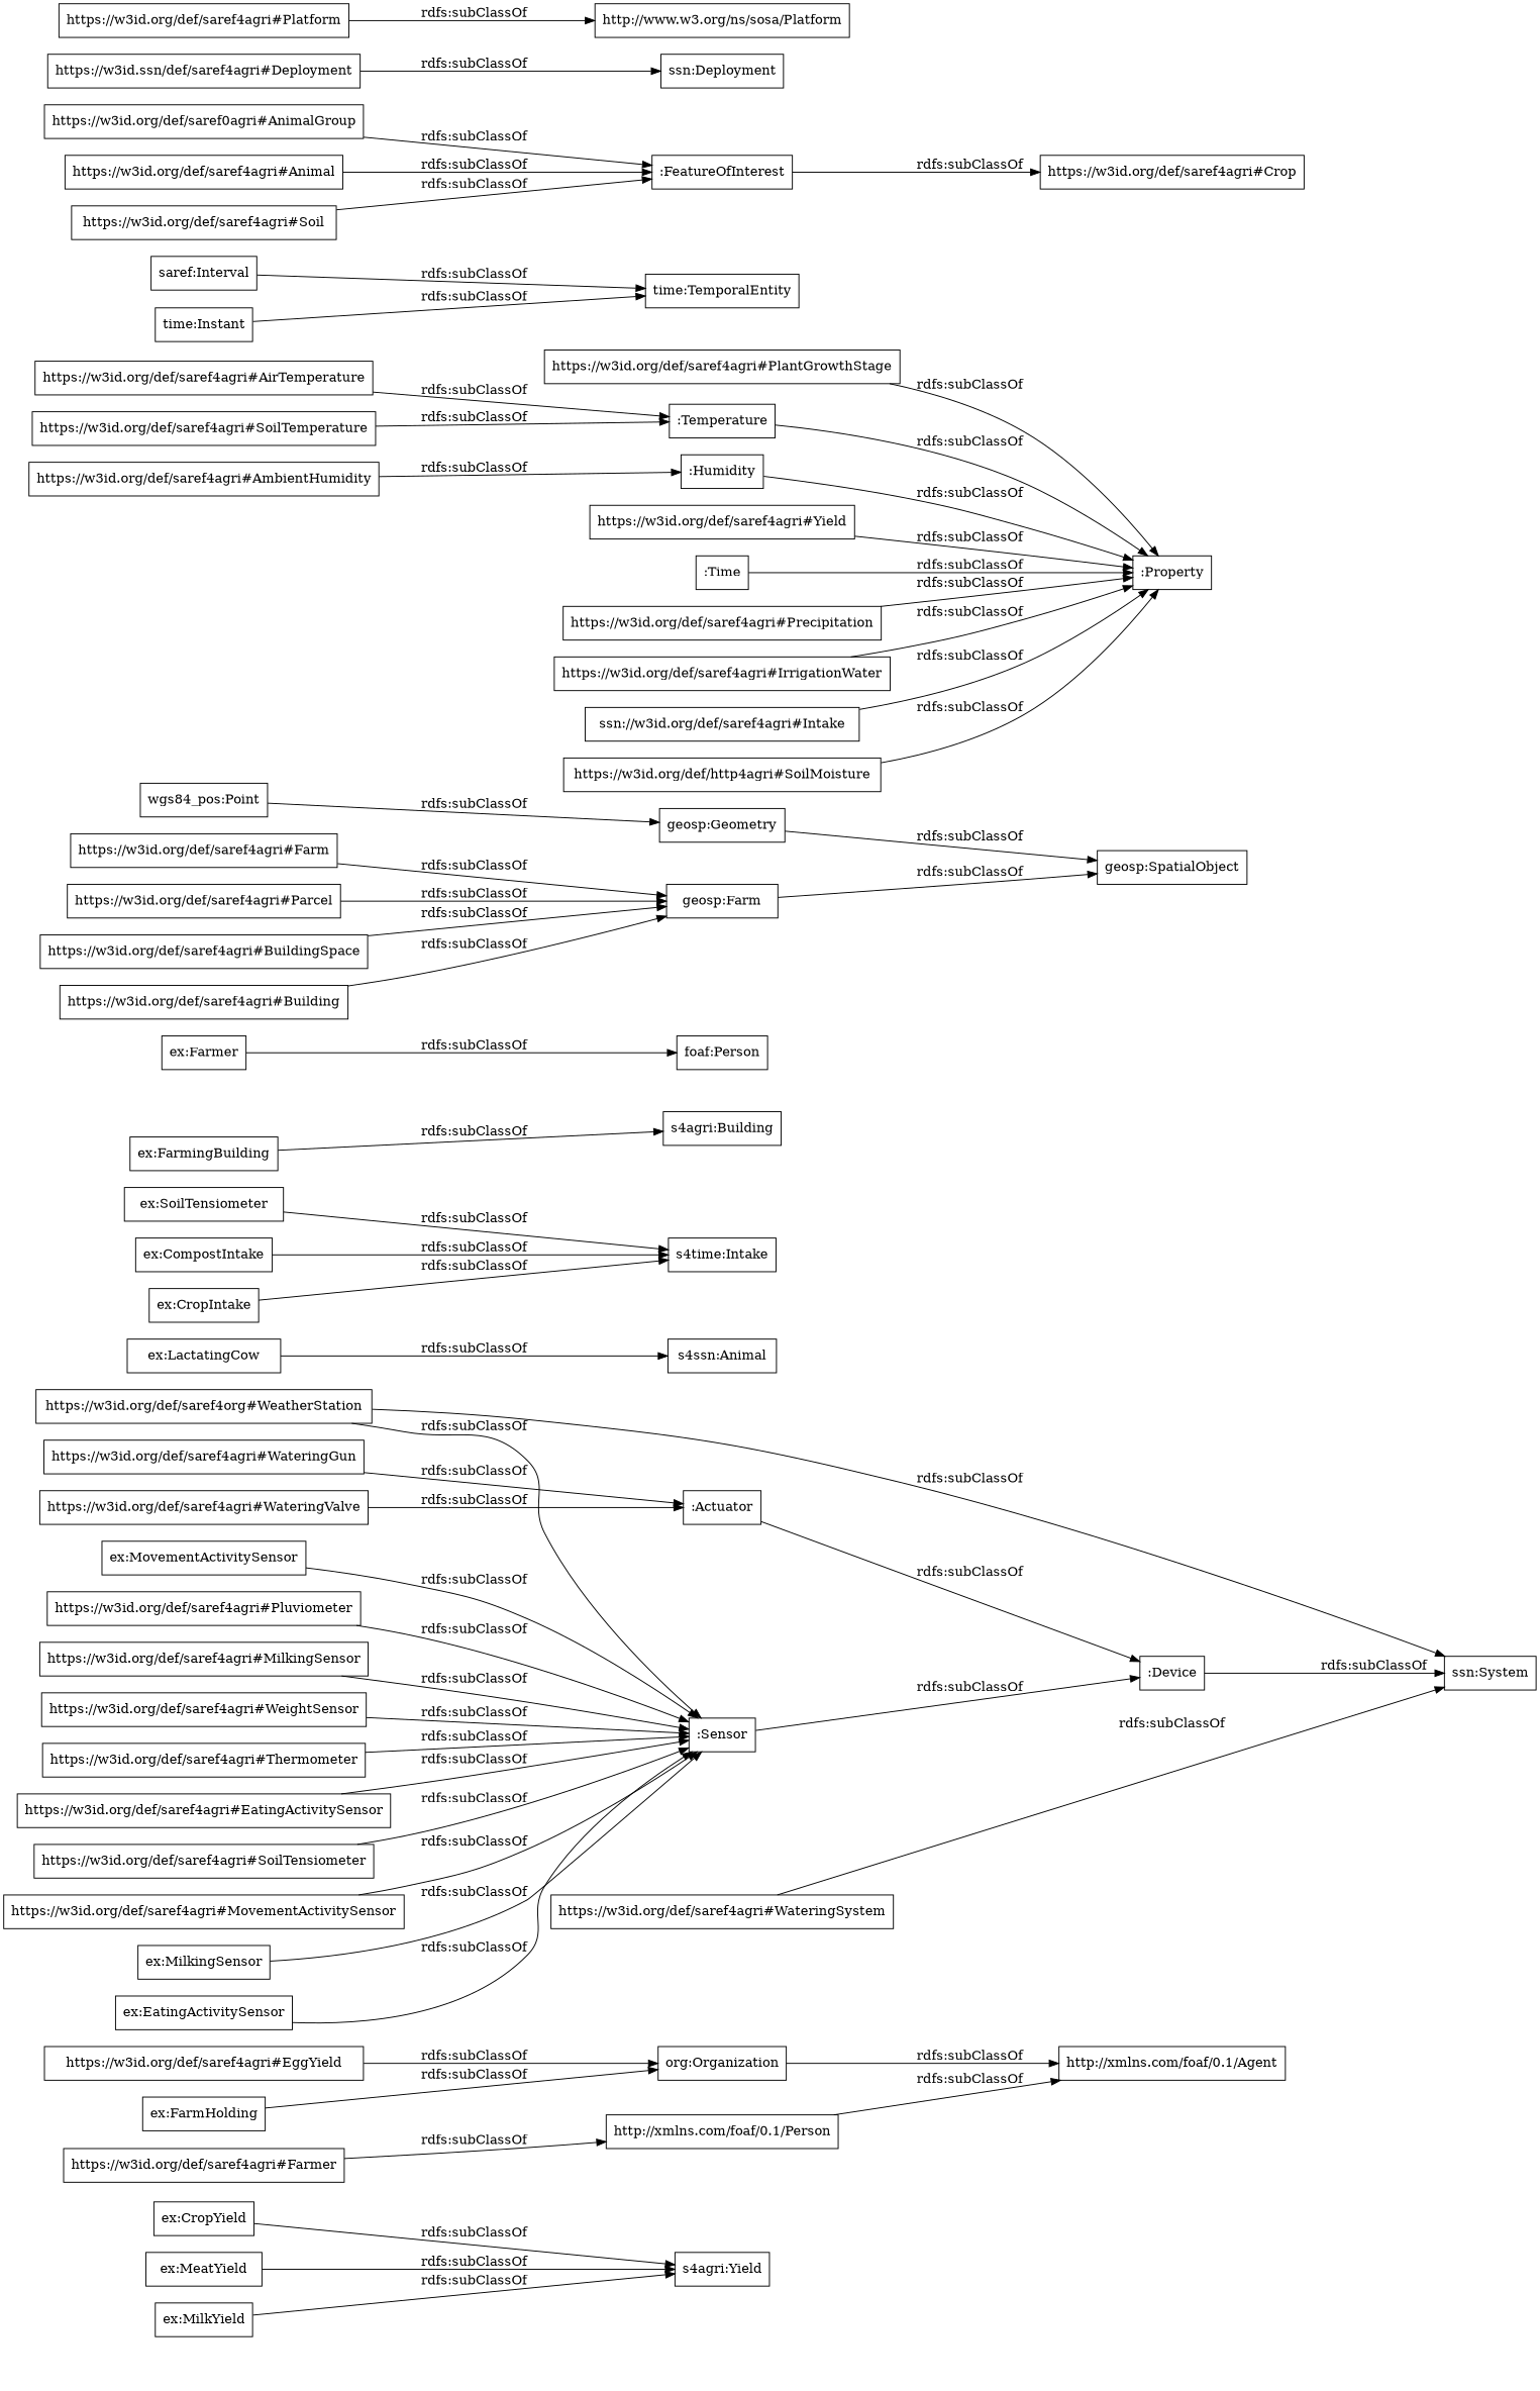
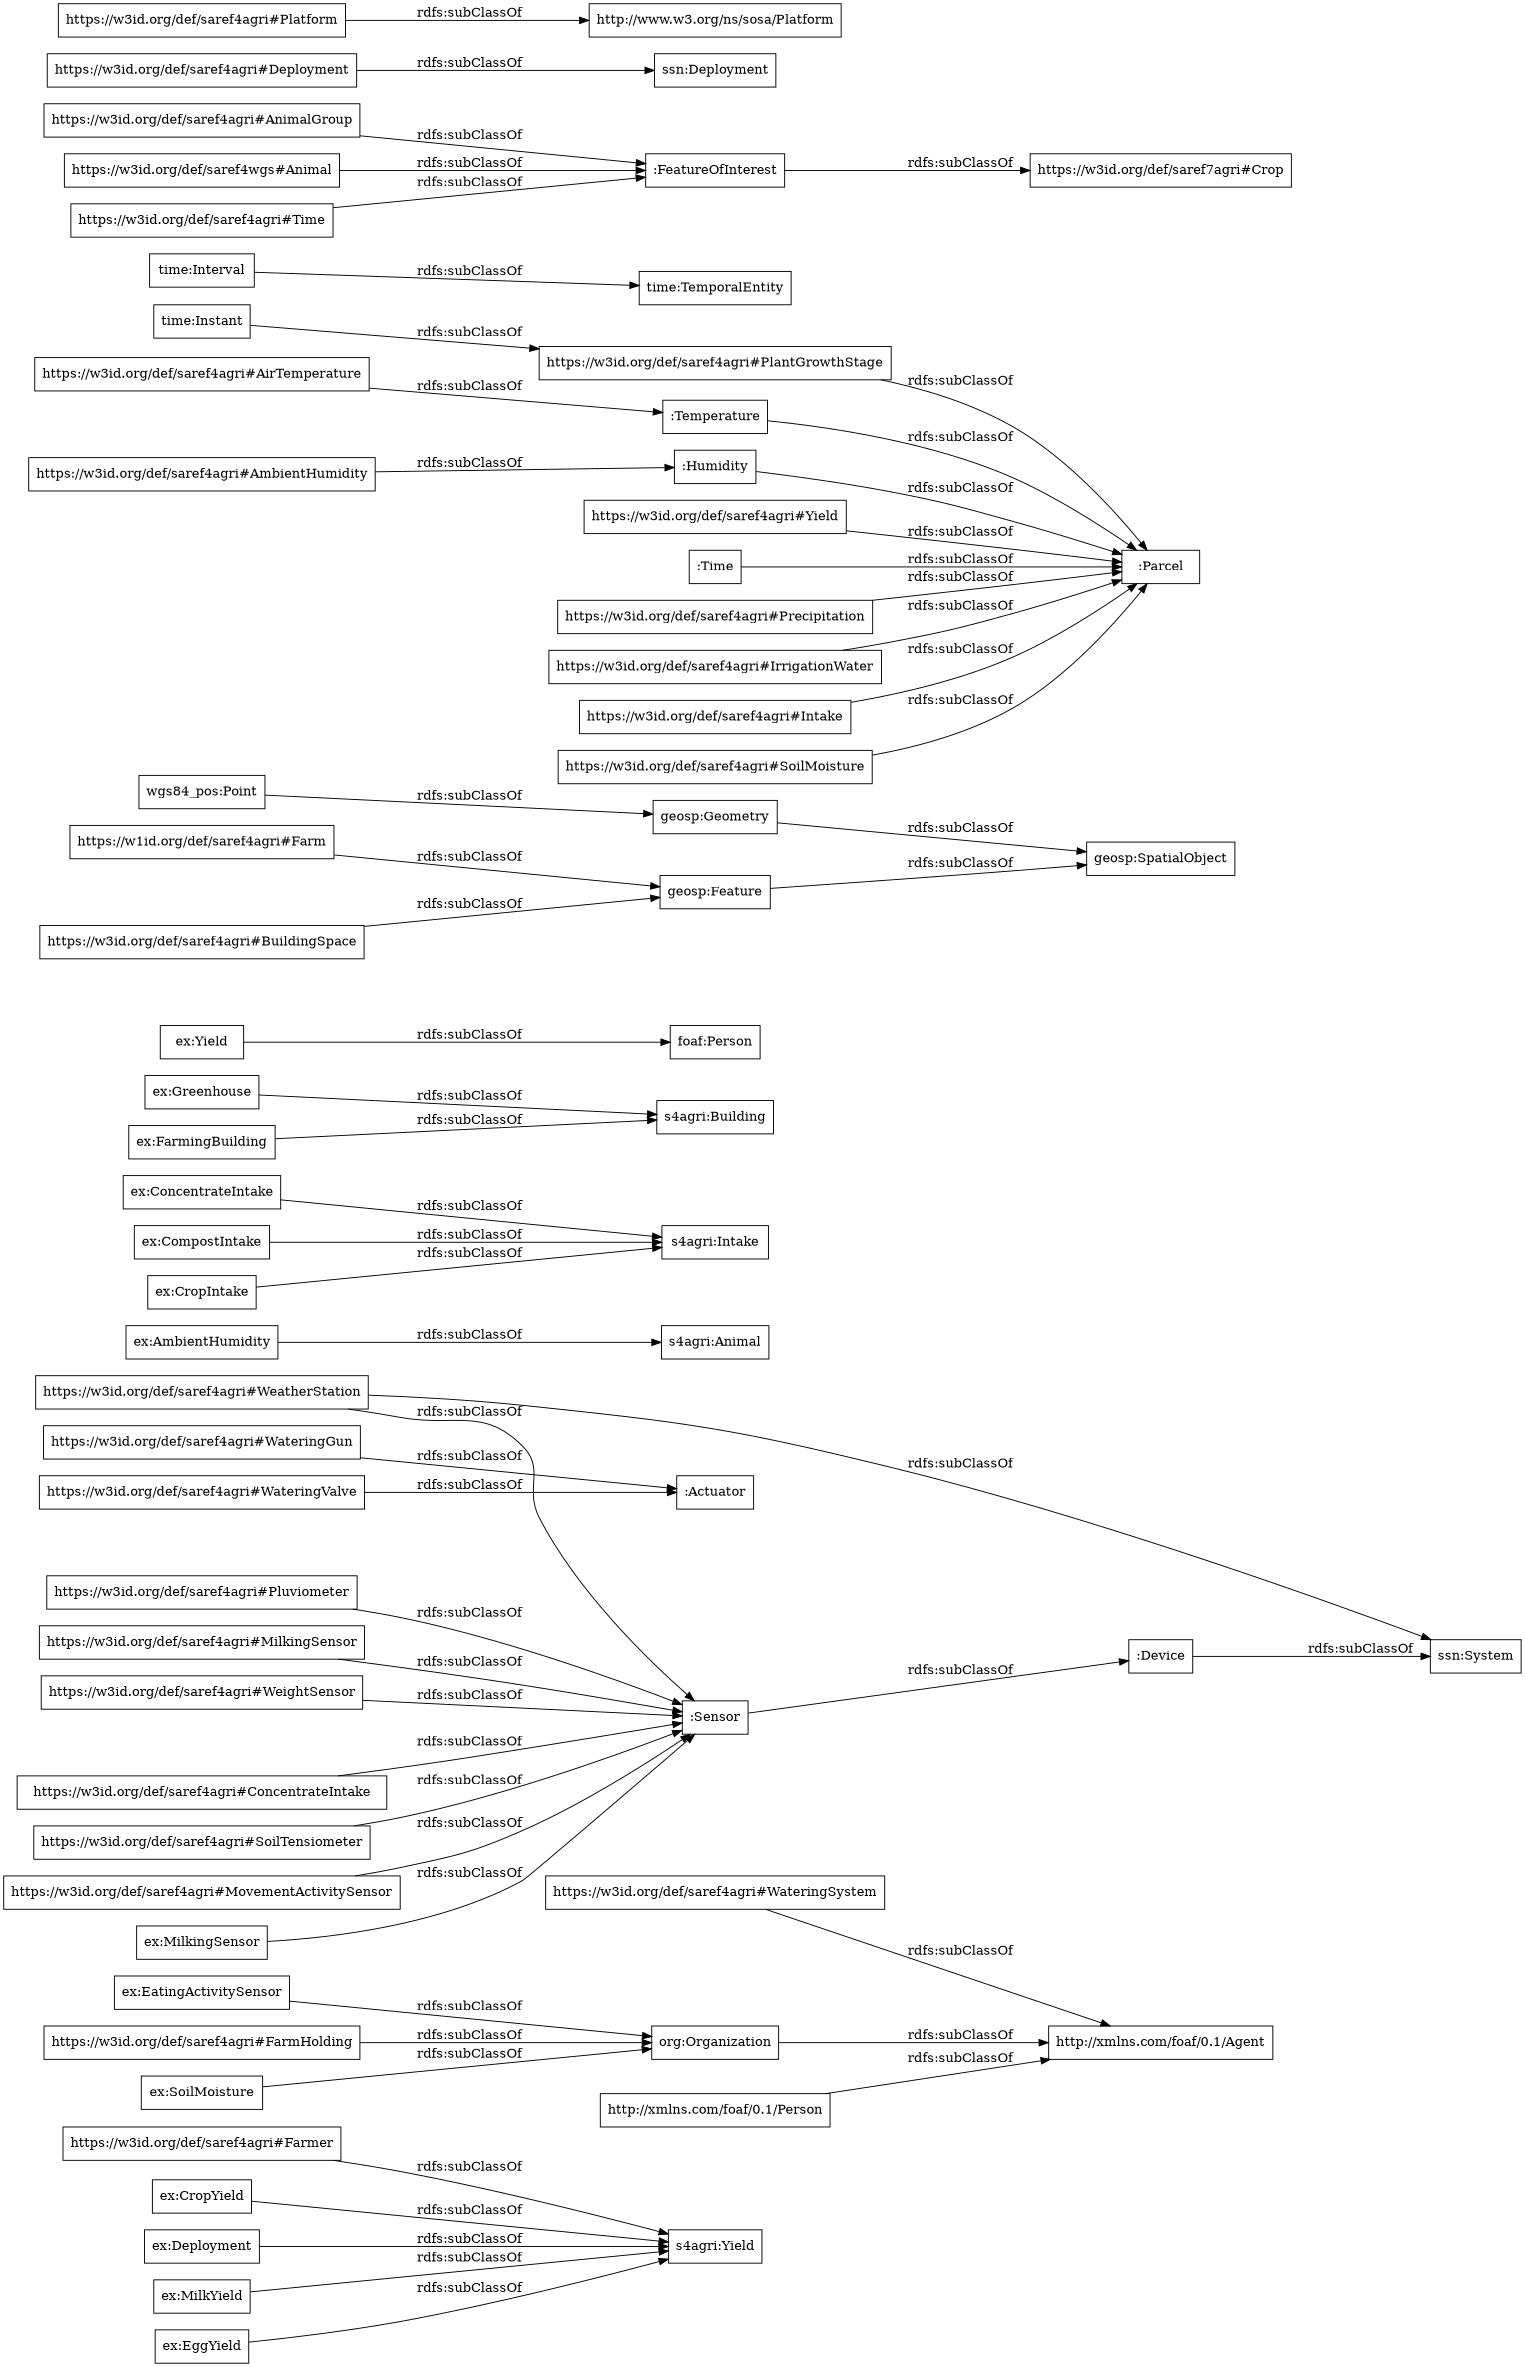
  digraph {
    rankdir=LR
    node [color=black shape=rectangle]
    "ex:EatingActivitySensor"
    ":Sensor"
    ":Device"
-   "ex:FarmHolding"
+   "ex:FarmHolding" [label="ex:SoilMoisture"]
    "org:Organization"
    "http://xmlns.com/foaf/0.1/Agent"
-   "ex:LactatingCow"
-   "s4agri:Animal" [label="s4ssn:Animal"]
-   "ex:MeatYield"
+   "ex:LactatingCow" [label="ex:AmbientHumidity"]
+   "s4agri:Animal"
+   "ex:MeatYield" [label="ex:Deployment"]
    "s4agri:Yield"
    "ex:MilkingSensor"
-   "ex:ConcentrateIntake" [label="ex:SoilTensiometer"]
-   "s4agri:Intake" [label="s4time:Intake"]
+   "ex:ConcentrateIntake"
+   "s4agri:Intake"
    "ex:CompostIntake"
+   "ex:Greenhouse"
    "s4agri:Building"
-   "ex:Farmer"
+   "ex:Farmer" [label="ex:Yield"]
    "foaf:Person"
    "ex:MilkYield"
+   "ex:EggYield"
    "ex:FarmingBuilding"
    "ex:CropIntake"
-   "ex:MovementActivitySensor"
    "ex:CropYield"
    "https://w3id.org/def/saref4agri#WateringValve"
    ":Actuator"
-   "https://w3id.org/def/saref4agri#Farm"
-   "geosp:Feature" [label="geosp:Farm"]
+   "https://w3id.org/def/saref4agri#Farm" [label="https://w1id.org/def/saref4agri#Farm"]
+   "geosp:Feature"
    "geosp:SpatialObject"
-   "https://w3id.org/def/saref4agri#SoilTemperature"
    ":Temperature"
-   ":Property"
+   ":Property" [label=":Parcel"]
    "https://w3id.org/def/saref4agri#Pluviometer"
    "https://w3id.org/def/saref4agri#BuildingSpace"
-   "https://w3id.org/def/saref4agri#Building"
    "time:Instant"
    "time:TemporalEntity"
-   "https://w3id.org/def/saref4agri#AnimalGroup" [label="https://w3id.org/def/saref0agri#AnimalGroup"]
+   "https://w3id.org/def/saref4agri#AnimalGroup"
    ":FeatureOfInterest"
-   "https://w3id.org/def/saref4agri#Crop"
+   "https://w3id.org/def/saref4agri#Crop" [label="https://w3id.org/def/saref7agri#Crop"]
    "https://w3id.org/def/saref4agri#PlantGrowthStage"
    ":Humidity"
-   "https://w3id.org/def/saref4agri#Deployment" [label="https://w3id.ssn/def/saref4agri#Deployment"]
+   "https://w3id.org/def/saref4agri#Deployment"
    "ssn:Deployment"
    "https://w3id.org/def/saref4agri#Yield"
    "http://xmlns.com/foaf/0.1/Person"
    "https://w3id.org/def/saref4agri#Platform"
    "http://www.w3.org/ns/sosa/Platform"
-   "https://w3id.org/def/saref4agri#Animal"
+   "https://w3id.org/def/saref4agri#Animal" [label="https://w3id.org/def/saref4wgs#Animal"]
    "https://w3id.org/def/saref4agri#MilkingSensor"
    ":Time"
    "geosp:Geometry"
    "ssn:System"
    "https://w3id.org/def/saref4agri#WeightSensor"
-   "https://w3id.org/def/saref4agri#Soil"
+   "https://w3id.org/def/saref4agri#Soil" [label="https://w3id.org/def/saref4agri#Time"]
    "https://w3id.org/def/saref4agri#WateringSystem"
    "https://w3id.org/def/saref4agri#WateringGun"
-   "time:Interval" [label="saref:Interval"]
-   "https://w3id.org/def/saref4agri#Thermometer"
+   "time:Interval"
    "https://w3id.org/def/saref4agri#AirTemperature"
    "https://w3id.org/def/saref4agri#Precipitation"
    "https://w3id.org/def/saref4agri#Farmer"
    "https://w3id.org/def/saref4agri#IrrigationWater"
-   "https://w3id.org/def/saref4agri#EatingActivitySensor"
-   "https://w3id.org/def/saref4agri#Intake" [label="ssn://w3id.org/def/saref4agri#Intake"]
-   "https://w3id.org/def/saref4agri#FarmHolding" [label="https://w3id.org/def/saref4agri#EggYield"]
+   "https://w3id.org/def/saref4agri#EatingActivitySensor" [label="https://w3id.org/def/saref4agri#ConcentrateIntake"]
+   "https://w3id.org/def/saref4agri#Intake"
+   "https://w3id.org/def/saref4agri#FarmHolding"
    "https://w3id.org/def/saref4agri#SoilTensiometer"
    "wgs84_pos:Point"
-   "https://w3id.org/def/saref4agri#SoilMoisture" [label="https://w3id.org/def/http4agri#SoilMoisture"]
-   "https://w3id.org/def/saref4agri#WeatherStation" [label="https://w3id.org/def/saref4org#WeatherStation"]
-   "https://w3id.org/def/saref4agri#Parcel"
+   "https://w3id.org/def/saref4agri#SoilMoisture"
+   "https://w3id.org/def/saref4agri#WeatherStation"
    "https://w3id.org/def/saref4agri#MovementActivitySensor"
    "https://w3id.org/def/saref4agri#AmbientHumidity"
-   "ex:EatingActivitySensor" -> ":Sensor" [label="rdfs:subClassOf"]
+   "ex:EatingActivitySensor" -> "org:Organization" [label="rdfs:subClassOf"]
    ":Sensor" -> ":Device" [label="rdfs:subClassOf"]
    ":Device" -> "ssn:System" [label="rdfs:subClassOf"]
    "ex:FarmHolding" -> "org:Organization" [label="rdfs:subClassOf"]
    "org:Organization" -> "http://xmlns.com/foaf/0.1/Agent" [label="rdfs:subClassOf"]
    "ex:LactatingCow" -> "s4agri:Animal" [label="rdfs:subClassOf"]
    "ex:MeatYield" -> "s4agri:Yield" [label="rdfs:subClassOf"]
    "ex:MilkingSensor" -> ":Sensor" [label="rdfs:subClassOf"]
    "ex:ConcentrateIntake" -> "s4agri:Intake" [label="rdfs:subClassOf"]
    "ex:CompostIntake" -> "s4agri:Intake" [label="rdfs:subClassOf"]
+   "ex:Greenhouse" -> "s4agri:Building" [label="rdfs:subClassOf"]
    "ex:Farmer" -> "foaf:Person" [label="rdfs:subClassOf"]
    "ex:MilkYield" -> "s4agri:Yield" [label="rdfs:subClassOf"]
+   "ex:EggYield" -> "s4agri:Yield" [label="rdfs:subClassOf"]
    "ex:FarmingBuilding" -> "s4agri:Building" [label="rdfs:subClassOf"]
    "ex:CropIntake" -> "s4agri:Intake" [label="rdfs:subClassOf"]
-   "ex:MovementActivitySensor" -> ":Sensor" [label="rdfs:subClassOf"]
    "ex:CropYield" -> "s4agri:Yield" [label="rdfs:subClassOf"]
    "https://w3id.org/def/saref4agri#WateringValve" -> ":Actuator" [label="rdfs:subClassOf"]
-   ":Actuator" -> ":Device" [label="rdfs:subClassOf"]
    "https://w3id.org/def/saref4agri#Farm" -> "geosp:Feature" [label="rdfs:subClassOf"]
    "geosp:Feature" -> "geosp:SpatialObject" [label="rdfs:subClassOf"]
-   "https://w3id.org/def/saref4agri#SoilTemperature" -> ":Temperature" [label="rdfs:subClassOf"]
    ":Temperature" -> ":Property" [label="rdfs:subClassOf"]
    "https://w3id.org/def/saref4agri#Pluviometer" -> ":Sensor" [label="rdfs:subClassOf"]
    "https://w3id.org/def/saref4agri#BuildingSpace" -> "geosp:Feature" [label="rdfs:subClassOf"]
-   "https://w3id.org/def/saref4agri#Building" -> "geosp:Feature" [label="rdfs:subClassOf"]
-   "time:Instant" -> "time:TemporalEntity" [label="rdfs:subClassOf"]
+   "time:Instant" -> "https://w3id.org/def/saref4agri#PlantGrowthStage" [label="rdfs:subClassOf"]
    "https://w3id.org/def/saref4agri#AnimalGroup" -> ":FeatureOfInterest" [label="rdfs:subClassOf"]
    ":FeatureOfInterest" -> "https://w3id.org/def/saref4agri#Crop" [label="rdfs:subClassOf"]
    "https://w3id.org/def/saref4agri#PlantGrowthStage" -> ":Property" [label="rdfs:subClassOf"]
    ":Humidity" -> ":Property" [label="rdfs:subClassOf"]
    "https://w3id.org/def/saref4agri#Deployment" -> "ssn:Deployment" [label="rdfs:subClassOf"]
    "https://w3id.org/def/saref4agri#Yield" -> ":Property" [label="rdfs:subClassOf"]
    "http://xmlns.com/foaf/0.1/Person" -> "http://xmlns.com/foaf/0.1/Agent" [label="rdfs:subClassOf"]
    "https://w3id.org/def/saref4agri#Platform" -> "http://www.w3.org/ns/sosa/Platform" [label="rdfs:subClassOf"]
    "https://w3id.org/def/saref4agri#Animal" -> ":FeatureOfInterest" [label="rdfs:subClassOf"]
    "https://w3id.org/def/saref4agri#MilkingSensor" -> ":Sensor" [label="rdfs:subClassOf"]
    ":Time" -> ":Property" [label="rdfs:subClassOf"]
    "geosp:Geometry" -> "geosp:SpatialObject" [label="rdfs:subClassOf"]
    "https://w3id.org/def/saref4agri#WeightSensor" -> ":Sensor" [label="rdfs:subClassOf"]
    "https://w3id.org/def/saref4agri#Soil" -> ":FeatureOfInterest" [label="rdfs:subClassOf"]
-   "https://w3id.org/def/saref4agri#WateringSystem" -> "ssn:System" [label="rdfs:subClassOf"]
+   "https://w3id.org/def/saref4agri#WateringSystem" -> "http://xmlns.com/foaf/0.1/Agent" [label="rdfs:subClassOf"]
    "https://w3id.org/def/saref4agri#WateringGun" -> ":Actuator" [label="rdfs:subClassOf"]
    "time:Interval" -> "time:TemporalEntity" [label="rdfs:subClassOf"]
-   "https://w3id.org/def/saref4agri#Thermometer" -> ":Sensor" [label="rdfs:subClassOf"]
    "https://w3id.org/def/saref4agri#AirTemperature" -> ":Temperature" [label="rdfs:subClassOf"]
    "https://w3id.org/def/saref4agri#Precipitation" -> ":Property" [label="rdfs:subClassOf"]
-   "https://w3id.org/def/saref4agri#Farmer" -> "http://xmlns.com/foaf/0.1/Person" [label="rdfs:subClassOf"]
+   "https://w3id.org/def/saref4agri#Farmer" -> "s4agri:Yield" [label="rdfs:subClassOf"]
    "https://w3id.org/def/saref4agri#IrrigationWater" -> ":Property" [label="rdfs:subClassOf"]
    "https://w3id.org/def/saref4agri#EatingActivitySensor" -> ":Sensor" [label="rdfs:subClassOf"]
    "https://w3id.org/def/saref4agri#Intake" -> ":Property" [label="rdfs:subClassOf"]
    "https://w3id.org/def/saref4agri#FarmHolding" -> "org:Organization" [label="rdfs:subClassOf"]
    "https://w3id.org/def/saref4agri#SoilTensiometer" -> ":Sensor" [label="rdfs:subClassOf"]
    "wgs84_pos:Point" -> "geosp:Geometry" [label="rdfs:subClassOf"]
    "https://w3id.org/def/saref4agri#SoilMoisture" -> ":Property" [label="rdfs:subClassOf"]
    "https://w3id.org/def/saref4agri#WeatherStation" -> ":Sensor" [label="rdfs:subClassOf"]
    "https://w3id.org/def/saref4agri#WeatherStation" -> "ssn:System" [label="rdfs:subClassOf"]
-   "https://w3id.org/def/saref4agri#Parcel" -> "geosp:Feature" [label="rdfs:subClassOf"]
    "https://w3id.org/def/saref4agri#MovementActivitySensor" -> ":Sensor" [label="rdfs:subClassOf"]
    "https://w3id.org/def/saref4agri#AmbientHumidity" -> ":Humidity" [label="rdfs:subClassOf"]
  }
